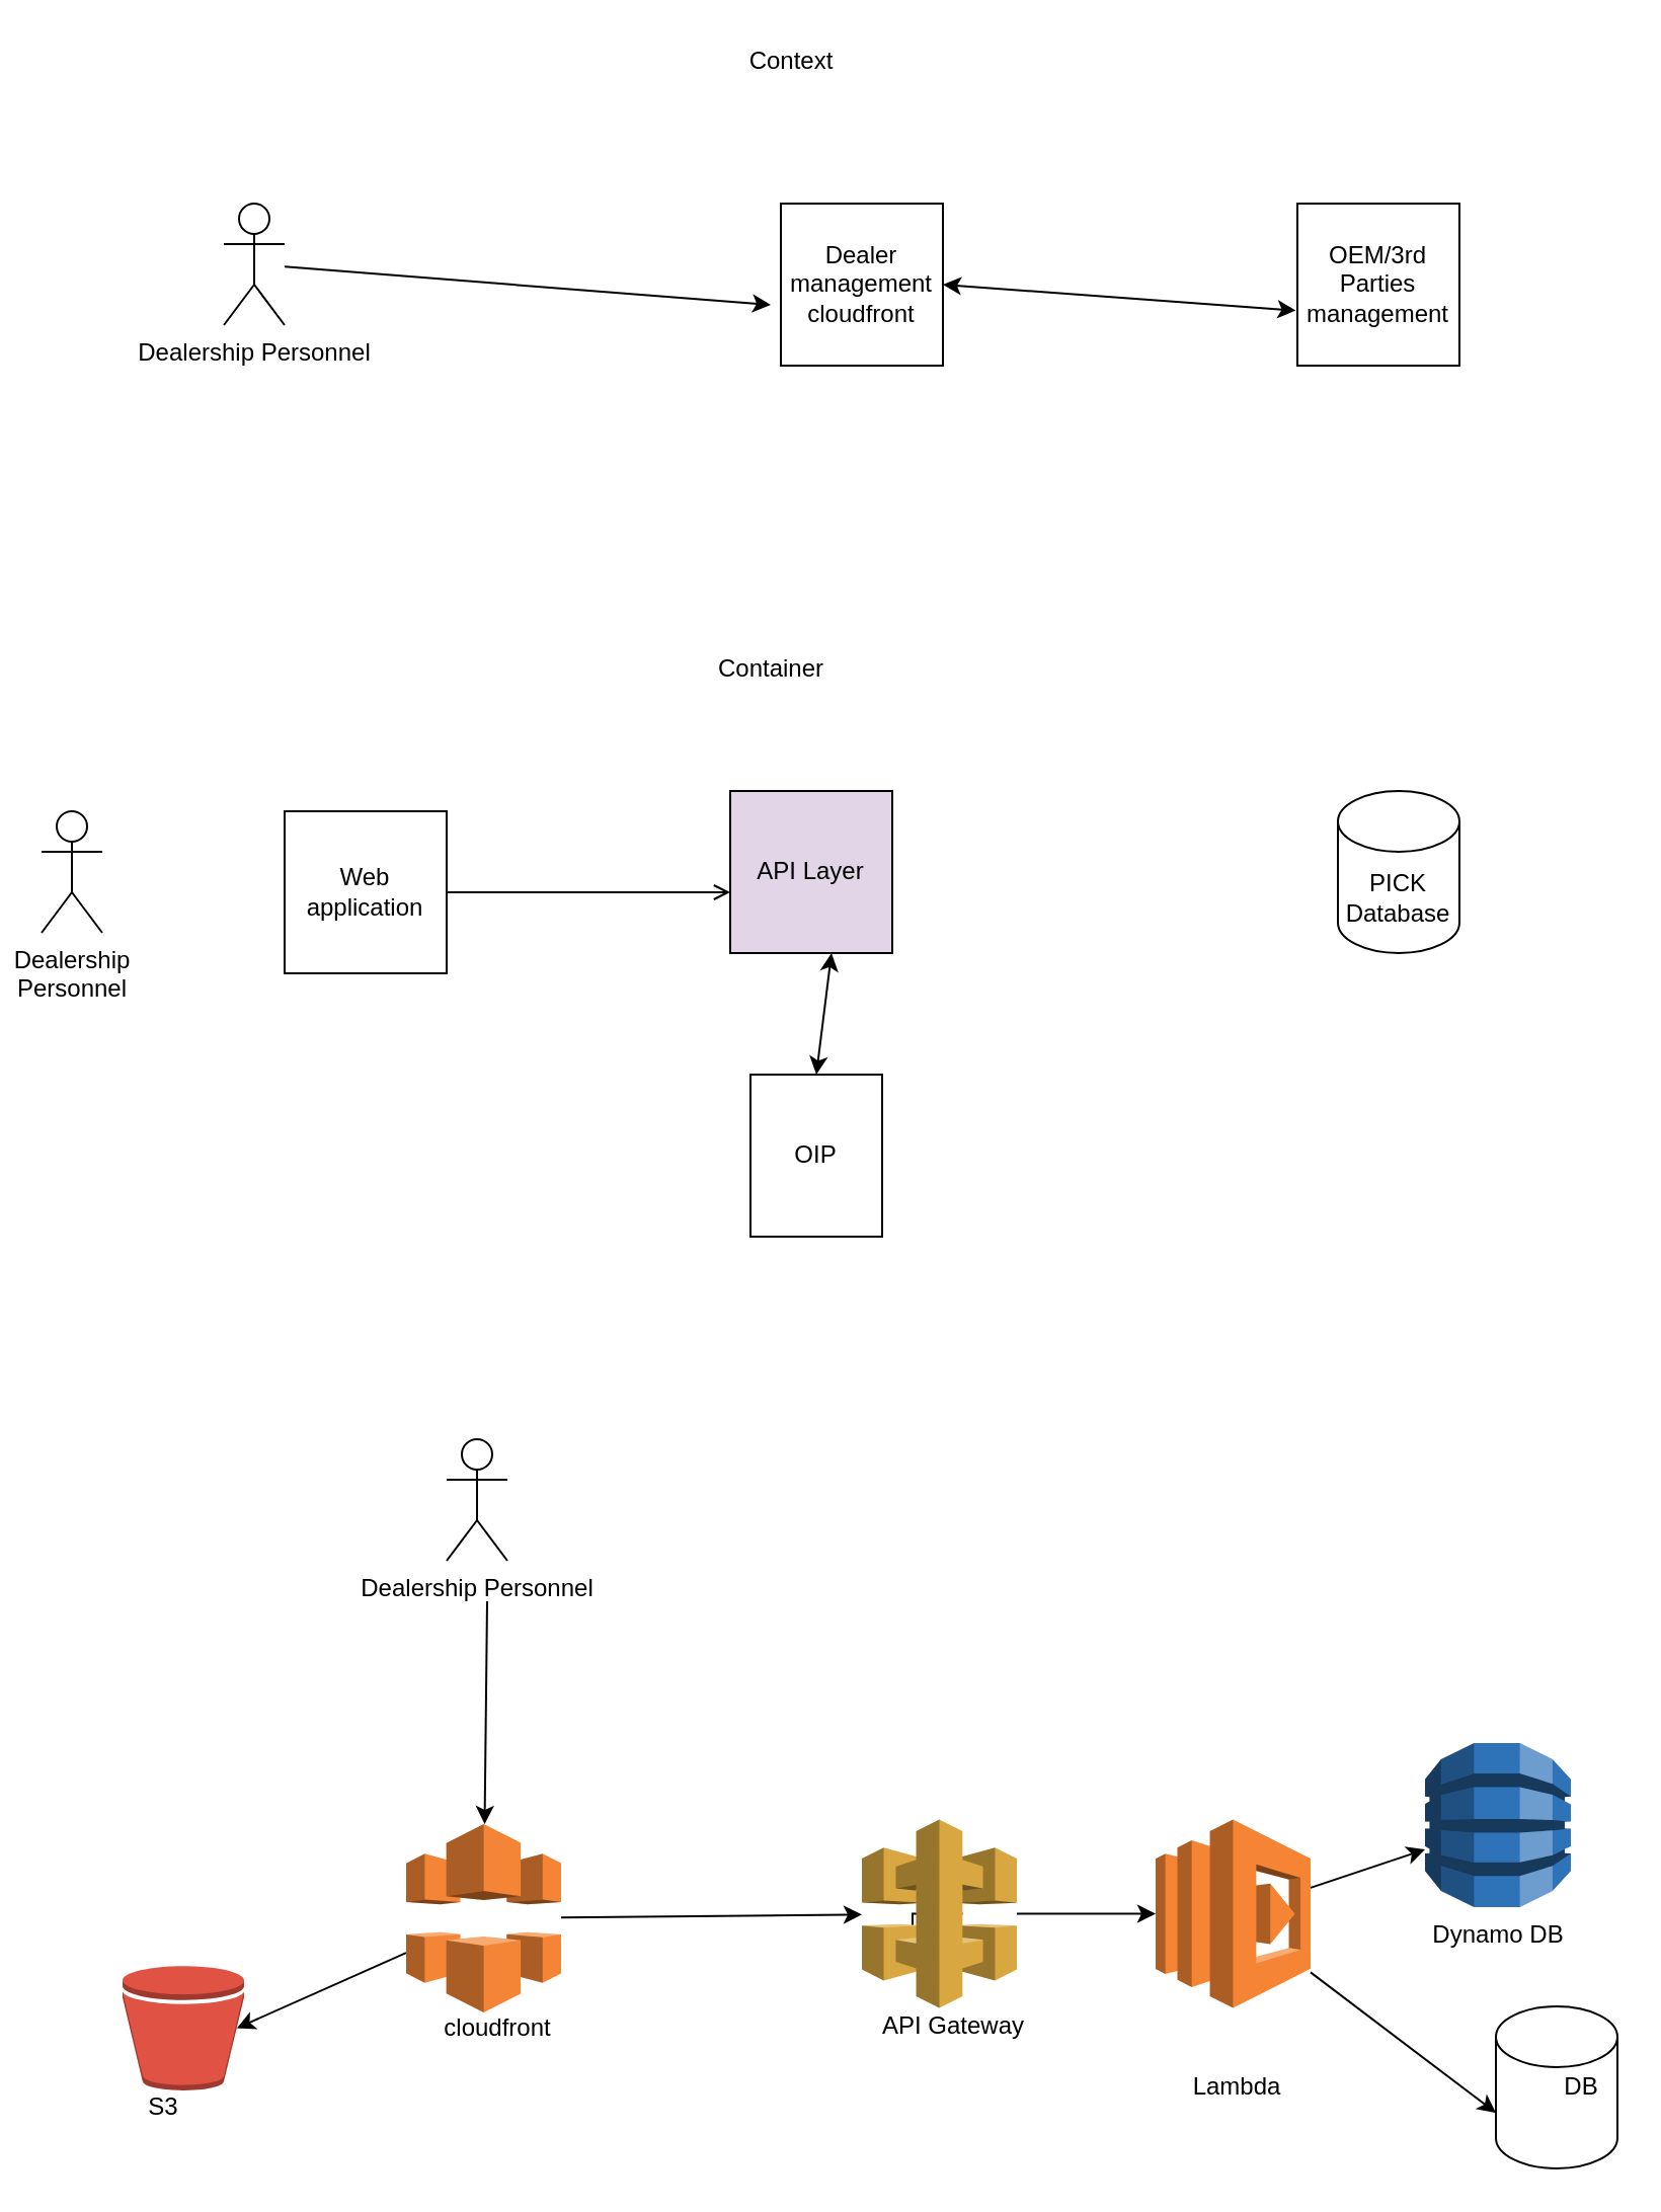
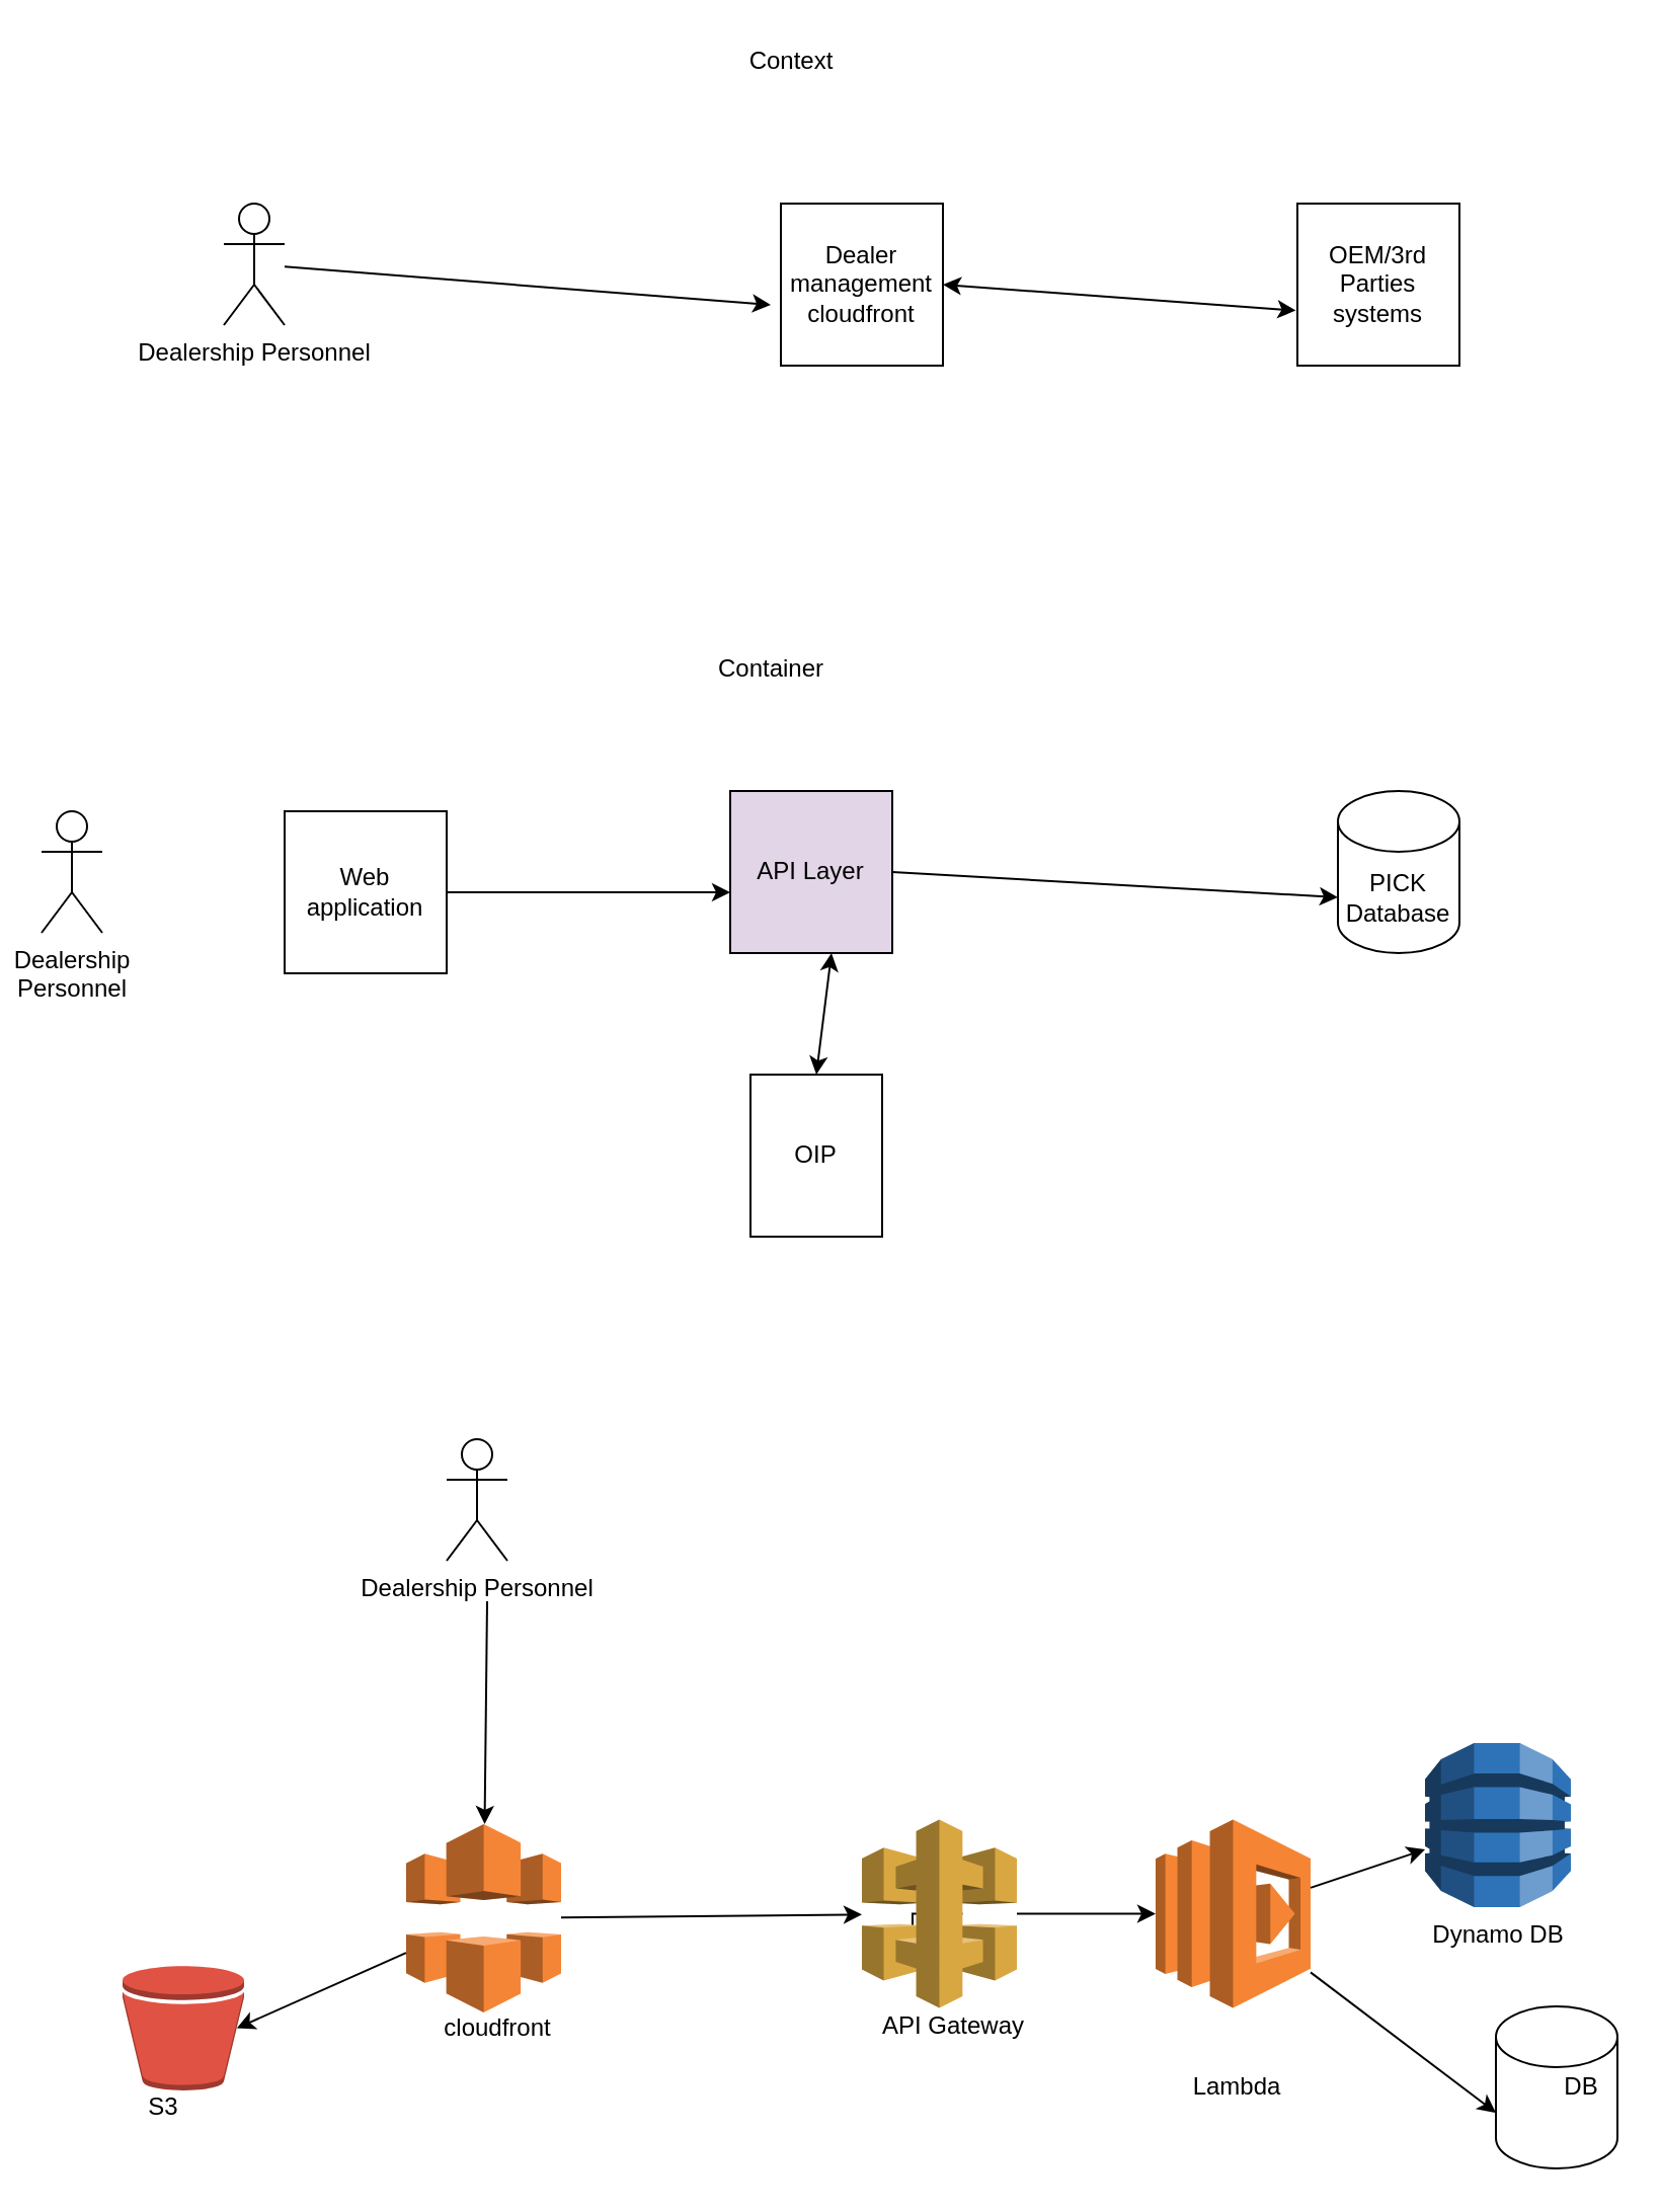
  <mxCell id="0" />
  <mxCell id="1" parent="0" />
  <mxCell id="2" value="Dealer management cloudfront" style="whiteSpace=wrap;html=1;aspect=fixed;" parent="1" vertex="1"><mxGeometry x="385" y="100" width="80" height="80" as="geometry" /></mxCell>
- <mxCell id="3" value="OEM/3rd Parties management" style="whiteSpace=wrap;html=1;aspect=fixed;" parent="1" vertex="1"><mxGeometry x="640" y="100" width="80" height="80" as="geometry" /></mxCell>
+ <mxCell id="3" value="OEM/3rd Parties systems" style="whiteSpace=wrap;html=1;aspect=fixed;" parent="1" vertex="1"><mxGeometry x="640" y="100" width="80" height="80" as="geometry" /></mxCell>
  <mxCell id="4" value="Dealership Personnel" style="shape=umlActor;verticalLabelPosition=bottom;verticalAlign=top;html=1;outlineConnect=0;" parent="1" vertex="1"><mxGeometry x="110" y="100" width="30" height="60" as="geometry" /></mxCell>
  <mxCell id="5" value="" style="endArrow=classic;html=1;" parent="1" source="4" edge="1"><mxGeometry width="50" height="50" relative="1" as="geometry"><mxPoint x="230" y="180" as="sourcePoint" /><mxPoint x="380" y="150" as="targetPoint" /></mxGeometry></mxCell>
  <mxCell id="6" value="" style="endArrow=classic;startArrow=classic;html=1;entryX=-0.01;entryY=0.66;entryDx=0;entryDy=0;entryPerimeter=0;exitX=1;exitY=0.5;exitDx=0;exitDy=0;" parent="1" source="2" target="3" edge="1"><mxGeometry width="50" height="50" relative="1" as="geometry"><mxPoint x="520" y="160" as="sourcePoint" /><mxPoint x="570" y="110" as="targetPoint" /></mxGeometry></mxCell>
  <mxCell id="7" value="Context" style="text;html=1;align=center;verticalAlign=middle;resizable=0;points=[];autosize=1;strokeColor=none;" parent="1" vertex="1"><mxGeometry x="360" y="20" width="60" height="20" as="geometry" /></mxCell>
  <mxCell id="8" value="Container&lt;br&gt;" style="text;html=1;align=center;verticalAlign=middle;resizable=0;points=[];autosize=1;strokeColor=none;" parent="1" vertex="1"><mxGeometry x="345" y="320" width="70" height="20" as="geometry" /></mxCell>
  <mxCell id="9" value="Web application" style="whiteSpace=wrap;html=1;aspect=fixed;" parent="1" vertex="1"><mxGeometry x="140" y="400" width="80" height="80" as="geometry" /></mxCell>
  <mxCell id="10" value="API Layer" style="whiteSpace=wrap;html=1;aspect=fixed;fillColor=#e1d5e7;" parent="1" vertex="1"><mxGeometry x="360" y="390" width="80" height="80" as="geometry" /></mxCell>
  <mxCell id="11" value="PICK Database" style="shape=cylinder3;whiteSpace=wrap;html=1;boundedLbl=1;backgroundOutline=1;size=15;" parent="1" vertex="1"><mxGeometry x="660" y="390" width="60" height="80" as="geometry" /></mxCell>
- <mxCell id="12" value="" style="endArrow=open;html=1;entryX=0;entryY=0.625;entryDx=0;entryDy=0;entryPerimeter=0;exitX=1;exitY=0.5;exitDx=0;exitDy=0;" parent="1" source="9" target="10" edge="1"><mxGeometry width="50" height="50" relative="1" as="geometry"><mxPoint x="220" y="460" as="sourcePoint" /><mxPoint x="270" y="410" as="targetPoint" /></mxGeometry></mxCell>
+ <mxCell id="12" value="" style="endArrow=classic;html=1;entryX=0;entryY=0.625;entryDx=0;entryDy=0;entryPerimeter=0;exitX=1;exitY=0.5;exitDx=0;exitDy=0;" parent="1" source="9" target="10" edge="1"><mxGeometry width="50" height="50" relative="1" as="geometry"><mxPoint x="220" y="460" as="sourcePoint" /><mxPoint x="270" y="410" as="targetPoint" /></mxGeometry></mxCell>
+ <mxCell id="13" value="" style="endArrow=classic;html=1;entryX=0;entryY=0;entryDx=0;entryDy=52.5;entryPerimeter=0;exitX=1;exitY=0.5;exitDx=0;exitDy=0;" parent="1" source="10" target="11" edge="1"><mxGeometry width="50" height="50" relative="1" as="geometry"><mxPoint x="490" y="450" as="sourcePoint" /><mxPoint x="540" y="400" as="targetPoint" /></mxGeometry></mxCell>
  <mxCell id="14" value="OIP" style="whiteSpace=wrap;html=1;aspect=fixed;" parent="1" vertex="1"><mxGeometry x="370" y="530" width="65" height="80" as="geometry" /></mxCell>
  <mxCell id="15" value="Dealership&lt;br&gt;Personnel" style="shape=umlActor;verticalLabelPosition=bottom;verticalAlign=top;html=1;outlineConnect=0;" parent="1" vertex="1"><mxGeometry x="20" y="400" width="30" height="60" as="geometry" /></mxCell>
  <mxCell id="16" value="" style="endArrow=classic;startArrow=classic;html=1;exitX=0.5;exitY=0;exitDx=0;exitDy=0;" parent="1" source="14" edge="1"><mxGeometry width="50" height="50" relative="1" as="geometry"><mxPoint x="360" y="520" as="sourcePoint" /><mxPoint x="410" y="470" as="targetPoint" /></mxGeometry></mxCell>
  <mxCell id="17" value="Dealership Personnel&lt;br&gt;" style="shape=umlActor;verticalLabelPosition=bottom;verticalAlign=top;html=1;outlineConnect=0;" parent="1" vertex="1"><mxGeometry x="220" y="710" width="30" height="60" as="geometry" /></mxCell>
  <mxCell id="18" value="" style="outlineConnect=0;dashed=0;verticalLabelPosition=bottom;verticalAlign=top;align=center;html=1;shape=mxgraph.aws3.cloudfront;fillColor=#F58536;gradientColor=none;" parent="1" vertex="1"><mxGeometry x="200" y="900" width="76.5" height="93" as="geometry" /></mxCell>
  <mxCell id="19" value="" style="outlineConnect=0;dashed=0;verticalLabelPosition=bottom;verticalAlign=top;align=center;html=1;shape=mxgraph.aws3.bucket;fillColor=#E05243;gradientColor=none;" parent="1" vertex="1"><mxGeometry x="60" y="970" width="60" height="61.5" as="geometry" /></mxCell>
  <mxCell id="20" value="S3" style="text;html=1;align=center;verticalAlign=middle;resizable=0;points=[];autosize=1;strokeColor=none;" parent="1" vertex="1"><mxGeometry x="65" y="1030" width="30" height="20" as="geometry" /></mxCell>
  <mxCell id="21" value="cloudfront" style="text;html=1;align=center;verticalAlign=middle;resizable=0;points=[];autosize=1;strokeColor=none;" parent="1" vertex="1"><mxGeometry x="210" y="990.75" width="70" height="20" as="geometry" /></mxCell>
  <mxCell id="22" value="" style="outlineConnect=0;dashed=0;verticalLabelPosition=bottom;verticalAlign=top;align=center;html=1;shape=mxgraph.aws3.lambda;fillColor=#F58534;gradientColor=none;" parent="1" vertex="1"><mxGeometry x="570" y="897.75" width="76.5" height="93" as="geometry" /></mxCell>
  <mxCell id="23" style="edgeStyle=orthogonalEdgeStyle;rounded=0;orthogonalLoop=1;jettySize=auto;html=1;exitX=0.65;exitY=0.5;exitDx=0;exitDy=0;exitPerimeter=0;" parent="1" source="24" edge="1"><mxGeometry relative="1" as="geometry"><mxPoint x="450" y="960" as="targetPoint" /></mxGeometry></mxCell>
  <mxCell id="24" value="" style="outlineConnect=0;dashed=0;verticalLabelPosition=bottom;verticalAlign=top;align=center;html=1;shape=mxgraph.aws3.api_gateway;fillColor=#D9A741;gradientColor=none;" parent="1" vertex="1"><mxGeometry x="425" y="897.75" width="76.5" height="93" as="geometry" /></mxCell>
  <mxCell id="25" value="" style="endArrow=classic;html=1;" parent="1" target="18" edge="1"><mxGeometry width="50" height="50" relative="1" as="geometry"><mxPoint x="240" y="790" as="sourcePoint" /><mxPoint x="450" y="790" as="targetPoint" /></mxGeometry></mxCell>
  <mxCell id="26" value="" style="endArrow=classic;html=1;entryX=0.94;entryY=0.5;entryDx=0;entryDy=0;entryPerimeter=0;" parent="1" source="18" target="19" edge="1"><mxGeometry width="50" height="50" relative="1" as="geometry"><mxPoint x="80" y="930" as="sourcePoint" /><mxPoint x="130" y="880" as="targetPoint" /></mxGeometry></mxCell>
  <mxCell id="27" value="" style="endArrow=classic;html=1;" parent="1" source="18" target="24" edge="1"><mxGeometry width="50" height="50" relative="1" as="geometry"><mxPoint x="310" y="880" as="sourcePoint" /><mxPoint x="360" y="830" as="targetPoint" /></mxGeometry></mxCell>
  <mxCell id="28" value="" style="endArrow=classic;html=1;entryX=0;entryY=0.5;entryDx=0;entryDy=0;entryPerimeter=0;" parent="1" source="24" target="22" edge="1"><mxGeometry width="50" height="50" relative="1" as="geometry"><mxPoint x="490" y="810" as="sourcePoint" /><mxPoint x="540" y="760" as="targetPoint" /></mxGeometry></mxCell>
  <mxCell id="29" value="" style="shape=cylinder3;whiteSpace=wrap;html=1;boundedLbl=1;backgroundOutline=1;size=15;" parent="1" vertex="1"><mxGeometry x="738" y="990" width="60" height="80" as="geometry" /></mxCell>
  <mxCell id="30" value="Dynamo DB" style="outlineConnect=0;dashed=0;verticalLabelPosition=bottom;verticalAlign=top;align=center;html=1;shape=mxgraph.aws3.dynamo_db;fillColor=#2E73B8;gradientColor=none;" parent="1" vertex="1"><mxGeometry x="703" y="860" width="72" height="81" as="geometry" /></mxCell>
  <mxCell id="31" value="" style="endArrow=classic;html=1;" parent="1" source="22" target="30" edge="1"><mxGeometry width="50" height="50" relative="1" as="geometry"><mxPoint x="630" y="890" as="sourcePoint" /><mxPoint x="680" y="840" as="targetPoint" /></mxGeometry></mxCell>
  <mxCell id="32" value="" style="endArrow=classic;html=1;entryX=0;entryY=0;entryDx=0;entryDy=52.5;entryPerimeter=0;" parent="1" source="22" target="29" edge="1"><mxGeometry width="50" height="50" relative="1" as="geometry"><mxPoint x="620" y="1060" as="sourcePoint" /><mxPoint x="670" y="1010" as="targetPoint" /></mxGeometry></mxCell>
  <mxCell id="33" value="DB" style="text;html=1;align=center;verticalAlign=middle;resizable=0;points=[];autosize=1;strokeColor=none;" parent="1" vertex="1"><mxGeometry x="765" y="1020" width="30" height="20" as="geometry" /></mxCell>
  <mxCell id="34" value="Lambda" style="text;html=1;align=center;verticalAlign=middle;resizable=0;points=[];autosize=1;strokeColor=none;" parent="1" vertex="1"><mxGeometry x="580" y="1020" width="60" height="20" as="geometry" /></mxCell>
  <mxCell id="35" value="API Gateway" style="text;html=1;align=center;verticalAlign=middle;resizable=0;points=[];autosize=1;strokeColor=none;" parent="1" vertex="1"><mxGeometry x="425" y="990" width="90" height="20" as="geometry" /></mxCell>
